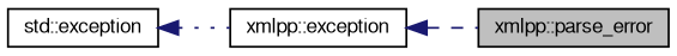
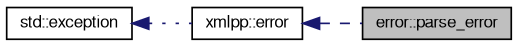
  digraph {
    rankdir=LR
    node [color=black fontname=FreeSans fontsize=10 shape=record]
    edge [color=midnightblue dir=back fontname=FreeSans fontsize=10 labelfontname=FreeSans labelfontsize=10]
-   n1 [fillcolor=grey75 fontcolor=black height=0.2 label="xmlpp::parse_error" style=filled width=0.4]
-   n2 [height=0.2 label="xmlpp::exception" width=0.4]
+   n1 [fillcolor=grey75 fontcolor=black height=0.2 label="error::parse_error" style=filled width=0.4]
+   n2 [height=0.2 label="xmlpp::error" width=0.4]
    n3 [height=0.2 label="std::exception" width=0.4]
    n2 -> n1 [style=dashed]
    n3 -> n2 [style=dotted]
  }
